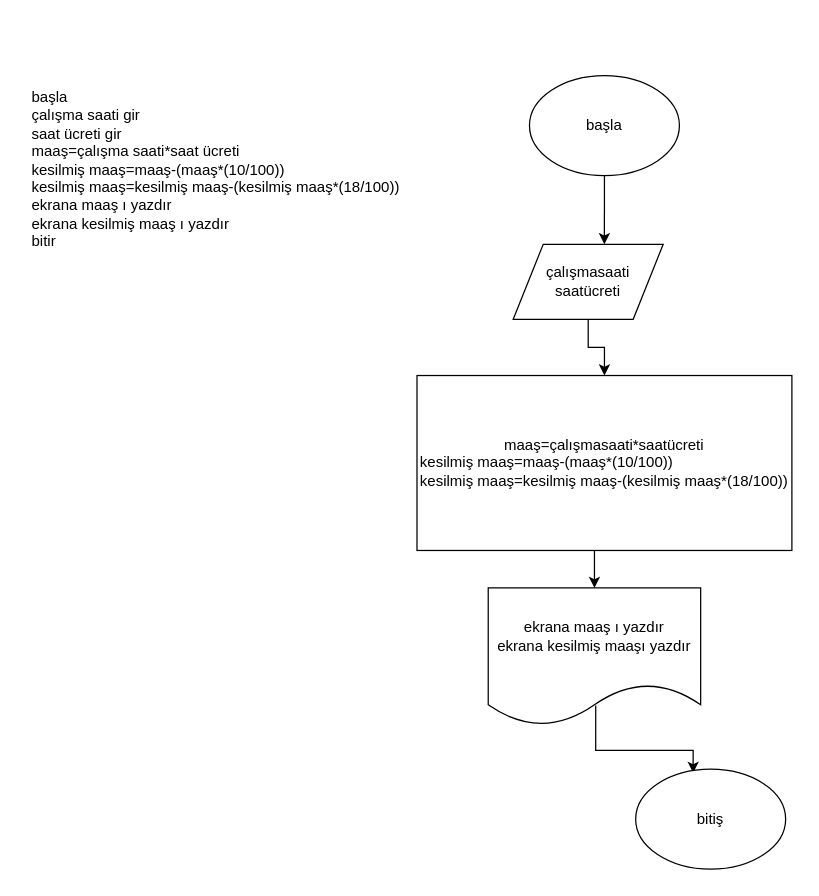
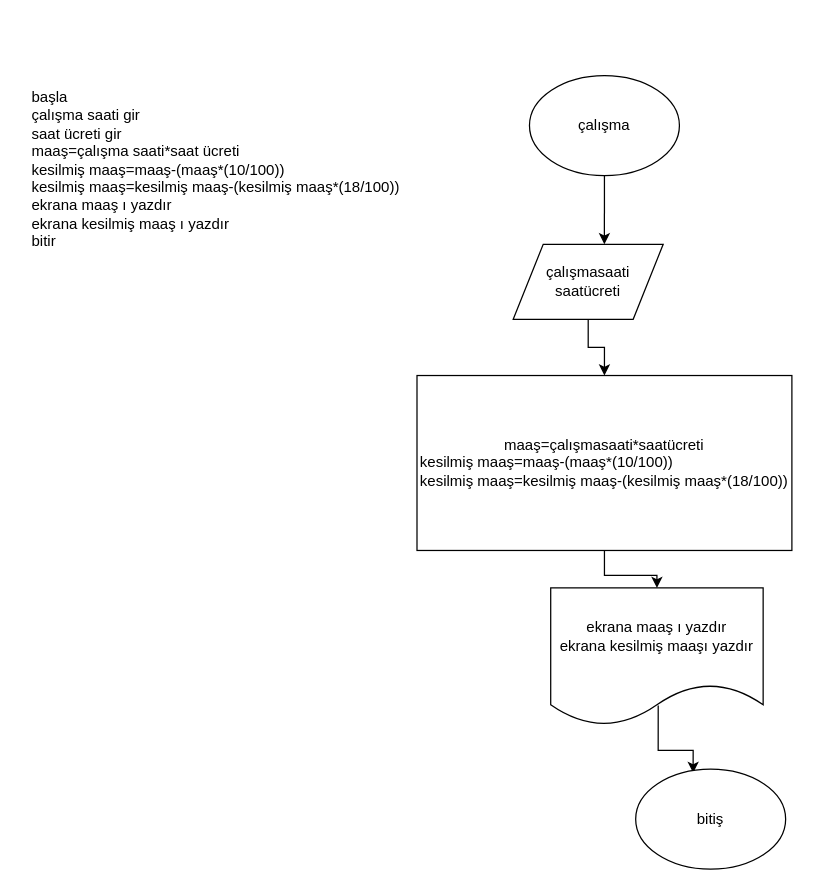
  <mxCell id="0" />
  <mxCell id="1" parent="0" />
  <mxCell id="2" value="&lt;h1&gt;&lt;br&gt;&lt;/h1&gt;&lt;div&gt;başla&lt;/div&gt;&lt;div&gt;çalışma saati gir&lt;/div&gt;&lt;div&gt;saat ücreti gir&lt;/div&gt;&lt;div&gt;&lt;span&gt;maaş=çalışma saati*saat ücreti&lt;/span&gt;&lt;br&gt;&lt;/div&gt;&lt;div&gt;kesilmiş maaş=maaş-(maaş*(10/100))&lt;/div&gt;&lt;div&gt;kesilmiş maaş=kesilmiş maaş-(kesilmiş maaş*(18/100))&lt;/div&gt;&lt;div&gt;&lt;span&gt;ekrana maaş ı yazdır&lt;/span&gt;&lt;br&gt;&lt;/div&gt;&lt;div&gt;ekrana kesilmiş maaş ı yazdır&lt;/div&gt;&lt;div&gt;bitir&lt;/div&gt;&lt;div&gt;&lt;br&gt;&lt;/div&gt;&lt;div&gt;&lt;br&gt;&lt;/div&gt;&lt;div&gt;&lt;br&gt;&lt;/div&gt;&lt;div&gt;&lt;br&gt;&lt;/div&gt;&lt;div&gt;&lt;br&gt;&lt;/div&gt;" style="text;html=1;strokeColor=none;fillColor=none;spacing=5;spacingTop=-20;whiteSpace=wrap;overflow=hidden;rounded=0;" vertex="1" parent="1"><mxGeometry x="20" y="20" width="310" height="280" as="geometry" /></mxCell>
  <mxCell id="3" style="edgeStyle=orthogonalEdgeStyle;rounded=0;orthogonalLoop=1;jettySize=auto;html=1;exitX=0.5;exitY=1;exitDx=0;exitDy=0;entryX=0.608;entryY=0;entryDx=0;entryDy=0;entryPerimeter=0;" edge="1" parent="1" source="4" target="6"><mxGeometry relative="1" as="geometry" /></mxCell>
- <mxCell id="4" value="başla" style="ellipse;whiteSpace=wrap;html=1;" vertex="1" parent="1"><mxGeometry x="423" y="60" width="120" height="80" as="geometry" /></mxCell>
+ <mxCell id="4" value="çalışma" style="ellipse;whiteSpace=wrap;html=1;" vertex="1" parent="1"><mxGeometry x="423" y="60" width="120" height="80" as="geometry" /></mxCell>
  <mxCell id="5" style="edgeStyle=orthogonalEdgeStyle;rounded=0;orthogonalLoop=1;jettySize=auto;html=1;exitX=0.5;exitY=1;exitDx=0;exitDy=0;entryX=0.5;entryY=0;entryDx=0;entryDy=0;" edge="1" parent="1" source="6" target="8"><mxGeometry relative="1" as="geometry" /></mxCell>
  <mxCell id="6" value="çalışmasaati&lt;br&gt;saatücreti&lt;br&gt;" style="shape=parallelogram;perimeter=parallelogramPerimeter;whiteSpace=wrap;html=1;" vertex="1" parent="1"><mxGeometry x="410" y="195" width="120" height="60" as="geometry" /></mxCell>
  <mxCell id="7" style="edgeStyle=orthogonalEdgeStyle;rounded=0;orthogonalLoop=1;jettySize=auto;html=1;exitX=0.5;exitY=1;exitDx=0;exitDy=0;entryX=0.5;entryY=0;entryDx=0;entryDy=0;" edge="1" parent="1" source="8" target="10"><mxGeometry relative="1" as="geometry" /></mxCell>
  <mxCell id="8" value="maaş=çalışmasaati*saatücreti&lt;br&gt;&lt;div style=&quot;text-align: left&quot;&gt;kesilmiş maaş=maaş-(maaş*(10/100))&lt;/div&gt;&lt;div style=&quot;text-align: left&quot;&gt;kesilmiş maaş=kesilmiş maaş-(kesilmiş maaş*(18/100))&lt;/div&gt;" style="rounded=0;whiteSpace=wrap;html=1;" vertex="1" parent="1"><mxGeometry x="333" y="300" width="300" height="140" as="geometry" /></mxCell>
  <mxCell id="9" style="edgeStyle=orthogonalEdgeStyle;rounded=0;orthogonalLoop=1;jettySize=auto;html=1;exitX=0.506;exitY=0.855;exitDx=0;exitDy=0;entryX=0.383;entryY=0.038;entryDx=0;entryDy=0;entryPerimeter=0;exitPerimeter=0;" edge="1" parent="1" source="10" target="11"><mxGeometry relative="1" as="geometry" /></mxCell>
- <mxCell id="10" value="ekrana maaş ı yazdır&lt;br&gt;ekrana kesilmiş maaşı yazdır" style="shape=document;whiteSpace=wrap;html=1;boundedLbl=1;" vertex="1" parent="1"><mxGeometry x="390" y="470" width="170" height="110" as="geometry" /></mxCell>
+ <mxCell id="10" value="ekrana maaş ı yazdır&lt;br&gt;ekrana kesilmiş maaşı yazdır" style="shape=document;whiteSpace=wrap;html=1;boundedLbl=1;" vertex="1" parent="1"><mxGeometry x="440" y="470" width="170" height="110" as="geometry" /></mxCell>
  <mxCell id="11" value="bitiş" style="ellipse;whiteSpace=wrap;html=1;" vertex="1" parent="1"><mxGeometry x="508" y="615" width="120" height="80" as="geometry" /></mxCell>
